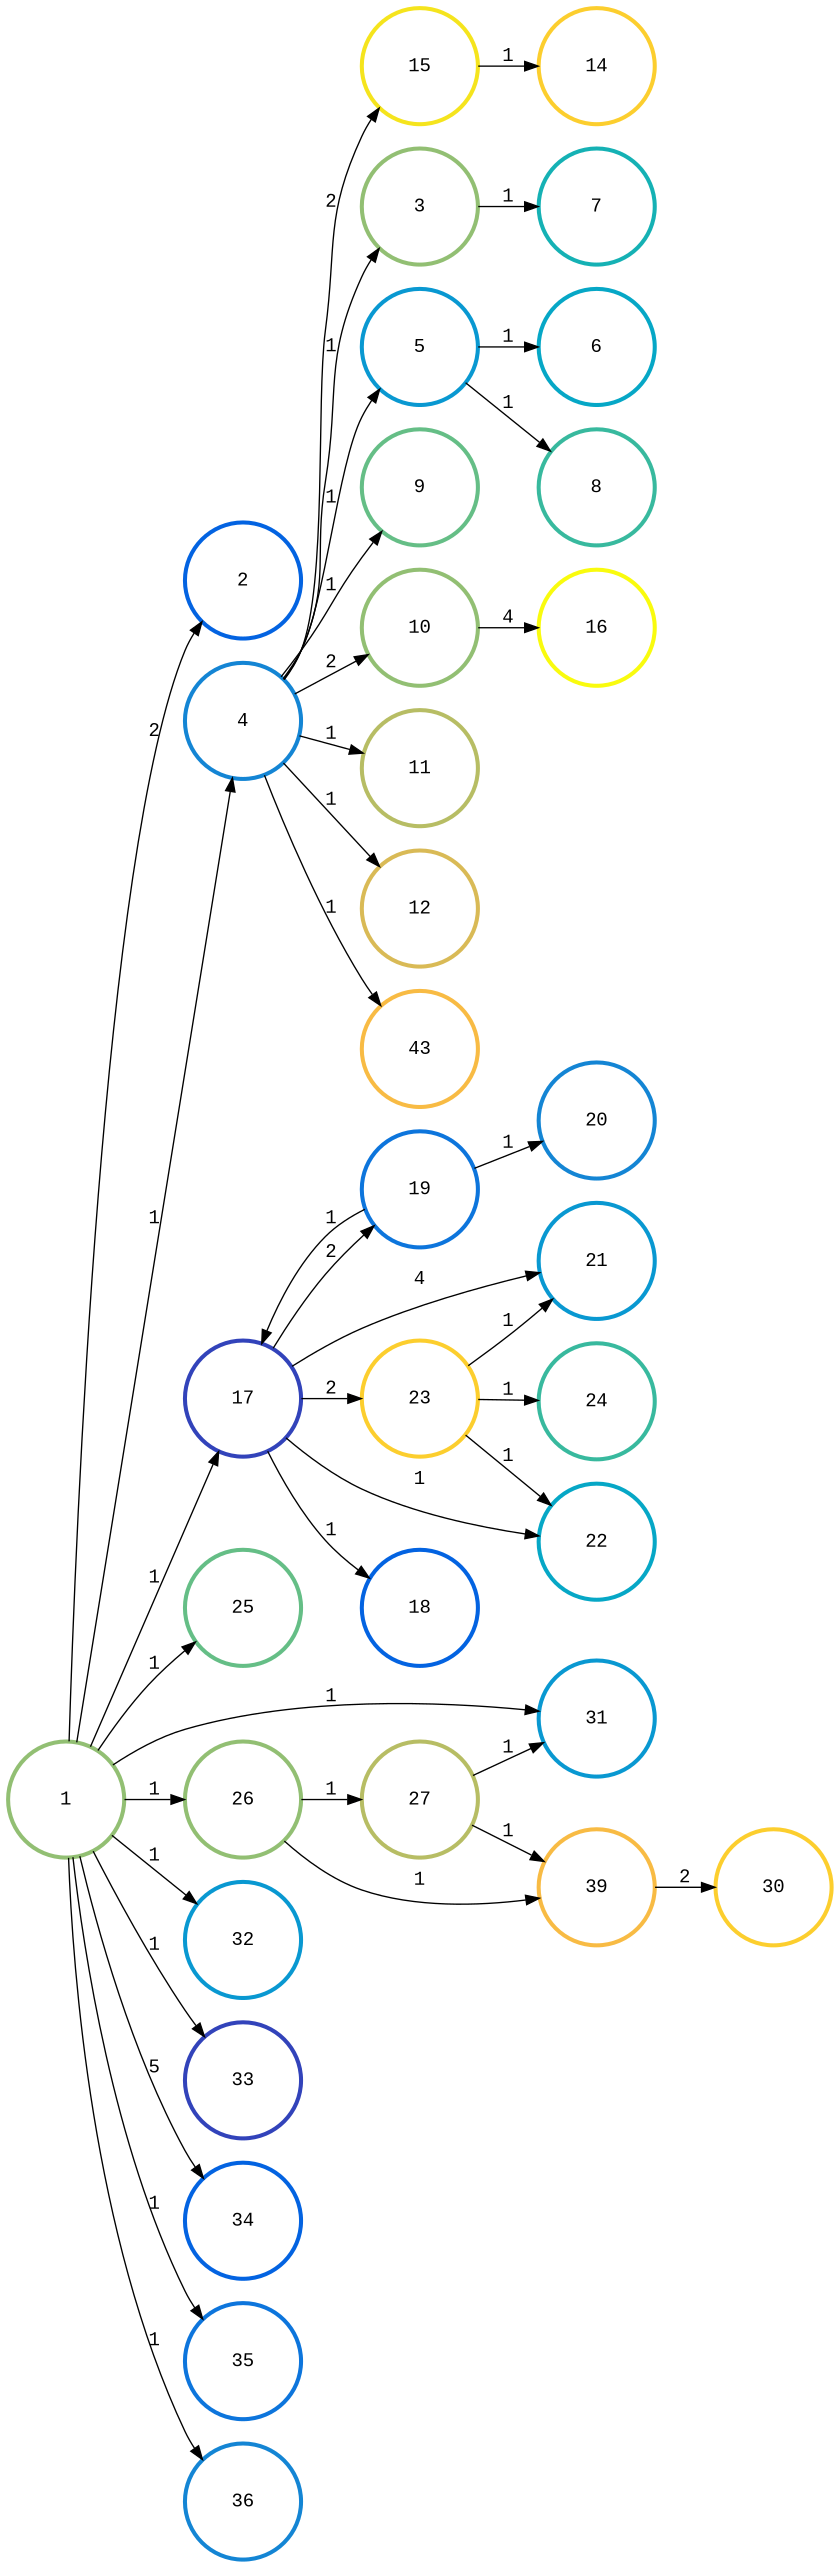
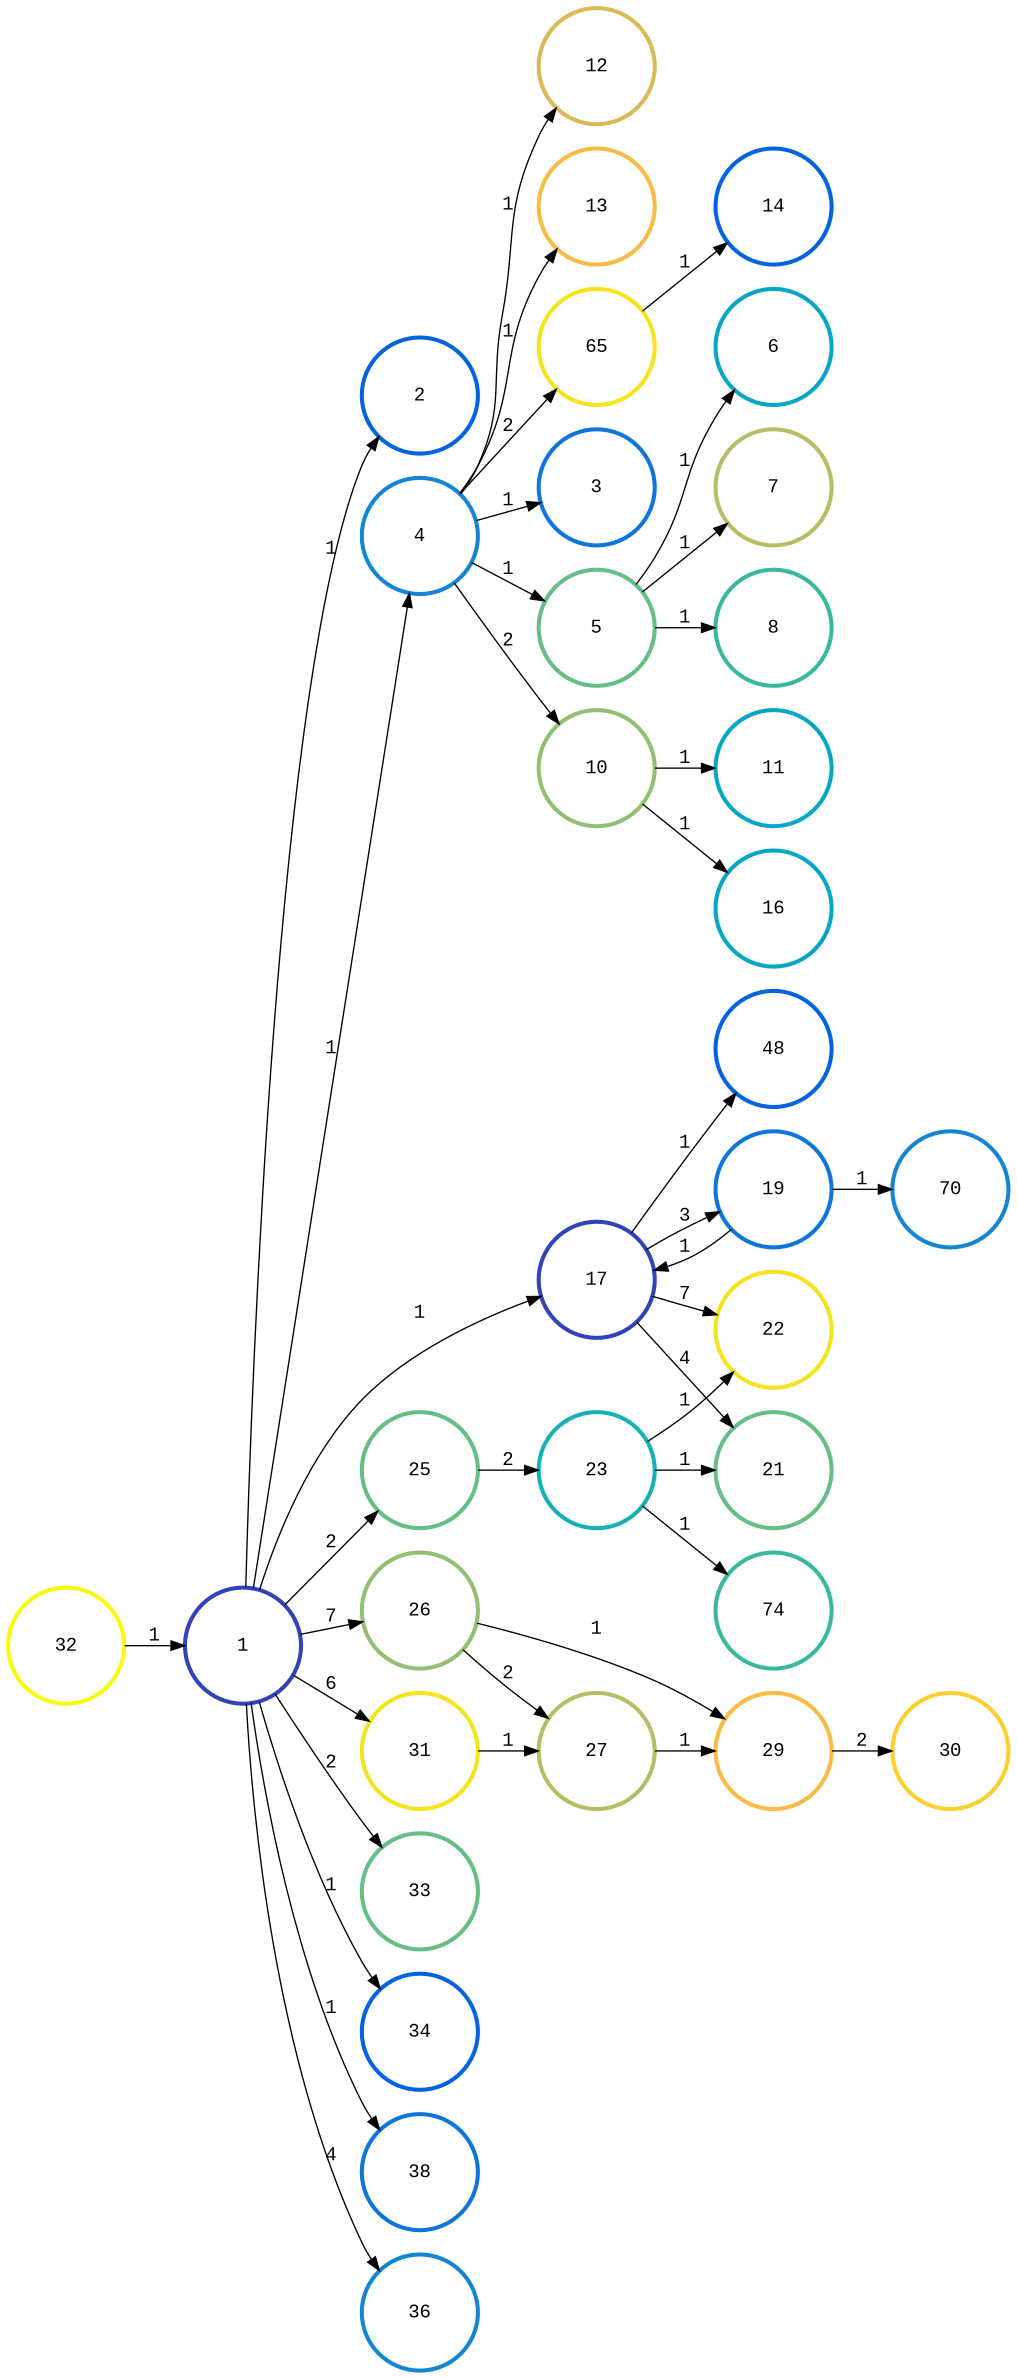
  digraph {
    fontname="Liberation Mono"
    rankdir=LR
    node [color="#3243BA" fontname="Liberation Mono" penwidth=3]
    edge [color=black fontname="Liberation Mono" penwidth=1]
-   n1 [color="#92BF73" height=1.2 label=1 width=1.2]
+   n1 [height=1.2 label=1 width=1.2]
    n2 [color="#0363E1" height=1.2 label=2 width=1.2]
    n3 [color="#1485D4" height=1.2 label=4 width=1.2]
    n4 [height=1.2 label=17 width=1.2]
    n5 [color="#65BE86" height=1.2 label=25 width=1.2]
    n6 [color="#92BF73" height=1.2 label=26 width=1.2]
-   n7 [color="#0998D1" height=1.2 label=31 width=1.2]
-   n8 [color="#0998D1" height=1.2 label=32 width=1.2]
-   n9 [height=1.2 label=33 width=1.2]
+   n7 [color="#F5E41D" height=1.2 label=31 width=1.2]
+   n8 [color="#F9FB0E" height=1.2 label=32 width=1.2]
+   n9 [color="#65BE86" height=1.2 label=33 width=1.2]
    n10 [color="#0363E1" height=1.2 label=34 width=1.2]
-   n11 [color="#0D75DC" height=1.2 label=35 width=1.2]
+   n11 [color="#0D75DC" height=1.2 label=38 width=1.2]
    n12 [color="#1485D4" height=1.2 label=36 width=1.2]
-   n13 [color="#92BF73" height=1.2 label=3 width=1.2]
-   n14 [color="#0998D1" height=1.2 label=5 width=1.2]
-   n15 [color="#65BE86" height=1.2 label=9 width=1.2]
+   n13 [color="#0D75DC" height=1.2 label=3 width=1.2]
+   n14 [color="#65BE86" height=1.2 label=5 width=1.2]
    n16 [color="#92BF73" height=1.2 label=10 width=1.2]
-   n17 [color="#B7BD64" height=1.2 label=11 width=1.2]
+   n17 [color="#06A7C6" height=1.2 label=11 width=1.2]
    n18 [color="#D9BA56" height=1.2 label=12 width=1.2]
-   n19 [color="#F8BB44" height=1.2 label=43 width=1.2]
-   n20 [color="#F5E41D" height=1.2 label=15 width=1.2]
-   n21 [color="#0363E1" height=1.2 label=18 width=1.2]
+   n19 [color="#F8BB44" height=1.2 label=13 width=1.2]
+   n20 [color="#F5E41D" height=1.2 label=65 width=1.2]
+   n21 [color="#0363E1" height=1.2 label=48 width=1.2]
    n22 [color="#0D75DC" height=1.2 label=19 width=1.2]
-   n23 [color="#0998D1" height=1.2 label=21 width=1.2]
-   n24 [color="#06A7C6" height=1.2 label=22 width=1.2]
-   n25 [color="#FCCE2E" height=1.2 label=23 width=1.2]
+   n23 [color="#65BE86" height=1.2 label=21 width=1.2]
+   n24 [color="#F5E41D" height=1.2 label=22 width=1.2]
+   n25 [color="#15B1B4" height=1.2 label=23 width=1.2]
    n26 [color="#B7BD64" height=1.2 label=27 width=1.2]
-   n27 [color="#F8BB44" height=1.2 label=39 width=1.2]
+   n27 [color="#F8BB44" height=1.2 label=29 width=1.2]
    n28 [color="#06A7C6" height=1.2 label=6 width=1.2]
-   n29 [color="#15B1B4" height=1.2 label=7 width=1.2]
+   n29 [color="#B7BD64" height=1.2 label=7 width=1.2]
    n30 [color="#38B99E" height=1.2 label=8 width=1.2]
-   n31 [color="#F9FB0E" height=1.2 label=16 width=1.2]
-   n32 [color="#FCCE2E" height=1.2 label=14 width=1.2]
-   n33 [color="#1485D4" height=1.2 label=20 width=1.2]
-   n34 [color="#38B99E" height=1.2 label=24 width=1.2]
+   n31 [color="#06A7C6" height=1.2 label=16 width=1.2]
+   n32 [color="#0363E1" height=1.2 label=14 width=1.2]
+   n33 [color="#1485D4" height=1.2 label=70 width=1.2]
+   n34 [color="#38B99E" height=1.2 label=74 width=1.2]
    n35 [color="#FCCE2E" height=1.2 label=30 width=1.2]
-   n1 -> n2 [label=2]
+   n1 -> n2 [label=1]
    n1 -> n3 [label=1]
    n1 -> n4 [label=1]
-   n1 -> n5 [label=1]
-   n1 -> n6 [label=1]
-   n1 -> n7 [label=1]
-   n1 -> n8 [label=1]
-   n1 -> n9 [label=1]
-   n1 -> n10 [label=5]
+   n1 -> n5 [label=2]
+   n1 -> n6 [label=7]
+   n1 -> n7 [label=6]
+   n8 -> n1 [label=1]
+   n1 -> n9 [label=2]
+   n1 -> n10 [label=1]
    n1 -> n11 [label=1]
-   n1 -> n12 [label=1]
+   n1 -> n12 [label=4]
    n3 -> n13 [label=1]
    n3 -> n14 [label=1]
-   n3 -> n15 [label=1]
    n3 -> n16 [label=2]
-   n3 -> n17 [label=1]
+   n16 -> n17 [label=1]
    n3 -> n18 [label=1]
    n3 -> n19 [label=1]
    n3 -> n20 [label=2]
    n4 -> n21 [label=1]
-   n4 -> n22 [label=2]
+   n4 -> n22 [label=3]
    n4 -> n23 [label=4]
-   n4 -> n24 [label=1]
-   n4 -> n25 [label=2]
-   n6 -> n26 [label=1]
+   n4 -> n24 [label=7]
+   n5 -> n25 [label=2]
+   n6 -> n26 [label=2]
    n6 -> n27 [label=1]
    n14 -> n28 [label=1]
-   n13 -> n29 [label=1]
+   n14 -> n29 [label=1]
    n14 -> n30 [label=1]
-   n16 -> n31 [label=4]
+   n16 -> n31 [label=1]
    n20 -> n32 [label=1]
    n22 -> n4 [label=1]
    n22 -> n33 [label=1]
    n25 -> n23 [label=1]
    n25 -> n24 [label=1]
    n25 -> n34 [label=1]
-   n26 -> n7 [label=1]
+   n7 -> n26 [label=1]
    n26 -> n27 [label=1]
    n27 -> n35 [label=2]
  }
